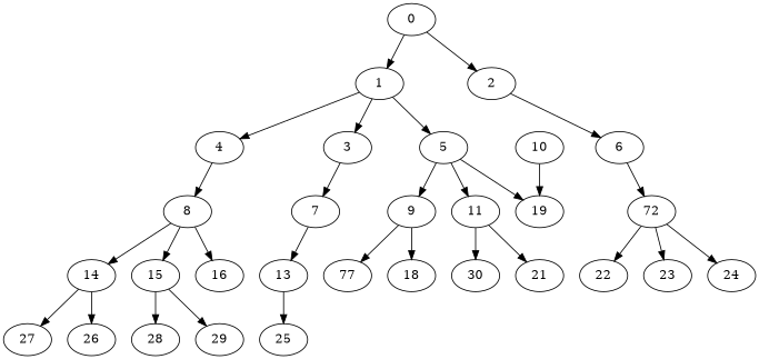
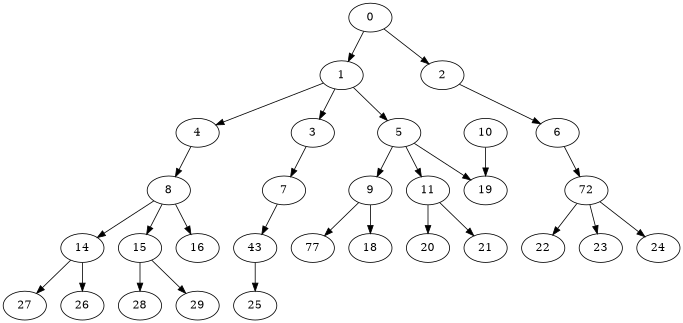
  digraph {
    "Duplicate states"=0
    GraphType=OutTree
    "Max states in OPEN"=0
    Modes="120000ms; topo-ordered tasks, ; Pruning: task equivalence, fixed order ready list, ; F-value: ; Optimisation: best schedule length (SL) optimisation on equal, "
    NumberOfTasks=30
    "Pruned using list schedule length"=17460041
    "States removed from OPEN"=0
    TargetSystem="Homogeneous-4"
    "Time to schedule (ms)"=15424
    "Total idle time"=57
    "Total schedule length"=55
    "Total sequential time"=163
    "Total states created"=77037509
    node ["Finish time"=55 Processor=0 "Start time"=21 Weight=5]
    edge [Weight=4]
    0 ["Finish time"=6 "Start time"=0 Weight=6]
    1 ["Finish time"=11 "Start time"=6]
    2 ["Finish time"=25 Processor=1 Weight=4]
    4 ["Finish time"=21 "Start time"=11 Weight=10]
    3 ["Finish time"=23 Processor=2 "Start time"=17 Weight=6]
    5 ["Finish time"=21 Processor=3 "Start time"=18 Weight=3]
    6 ["Finish time"=33 Processor=1 "Start time"=25 Weight=8]
    8 ["Finish time"=30 Weight=9]
    7 ["Finish time"=27 Processor=2 "Start time"=23 Weight=4]
    9 ["Finish time"=38 Processor=2 "Start time"=28 Weight=10]
    11 ["Finish time"=24 Processor=3 Weight=3]
    19 [Processor=2 "Start time"=48 Weight=7]
    n13 ["Finish time"=39 Processor=1 "Start time"=33 Weight=6 label=72]
    14 ["Finish time"=40 "Start time"=30 Weight=10]
    15 ["Finish time"=42 "Start time"=40 Weight=2]
    16 ["Finish time"=45 "Start time"=42 Weight=3]
-   13 ["Finish time"=41 Processor=3 "Start time"=34 Weight=7]
+   13 ["Finish time"=41 Processor=3 "Start time"=34 Weight=7 label=43]
    n18 ["Finish time"=48 Processor=2 "Start time"=43 label=77]
    18 ["Finish time"=43 Processor=2 "Start time"=38]
    10 ["Finish time"=31 Processor=3 "Start time"=27 Weight=4]
-   20 ["Finish time"=34 Processor=3 "Start time"=31 Weight=3 label=30]
+   20 ["Finish time"=34 Processor=3 "Start time"=31 Weight=3]
    21 ["Finish time"=27 Processor=3 "Start time"=24 Weight=3]
    27 [Processor=3 "Start time"=45 Weight=10]
    26 ["Finish time"=53 Processor=1 "Start time"=47 Weight=6]
    28 ["Finish time"=50 "Start time"=45]
    29 [Processor=1 "Start time"=53 Weight=2]
    22 ["Start time"=50]
    23 ["Finish time"=47 Processor=1 "Start time"=42]
    24 ["Finish time"=42 Processor=1 "Start time"=39 Weight=3]
    25 ["Finish time"=45 Processor=3 "Start time"=41 Weight=4]
    0 -> 1
    0 -> 2 [Weight=15]
    1 -> 4 [Weight=15]
    1 -> 3 [Weight=6]
    1 -> 5 [Weight=7]
    2 -> 6
    4 -> 8 [Weight=13]
    3 -> 7 [Weight=15]
    5 -> 9 [Weight=7]
    5 -> 11 [Weight=17]
    5 -> 19 [Weight=11]
    6 -> n13 [Weight=15]
    8 -> 14 [Weight=9]
    8 -> 15 [Weight=19]
    8 -> 16 [Weight=19]
    7 -> 13
    9 -> n18 [Weight=13]
    9 -> 18
    11 -> 20 [Weight=15]
    11 -> 21 [Weight=7]
    n13 -> 22
    n13 -> 23 [Weight=15]
    n13 -> 24 [Weight=19]
    14 -> 27
    14 -> 26 [Weight=6]
    15 -> 28 [Weight=17]
    15 -> 29 [Weight=9]
    13 -> 25 [Weight=19]
    10 -> 19 [Weight=17]
  }
